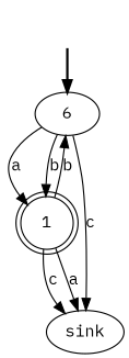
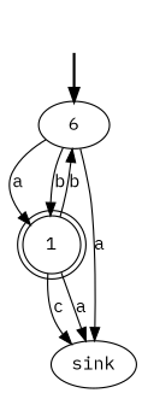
  digraph {
    fontname="IBM Plex Mono"
    node [fontname="IBM Plex Mono"]
    edge [fontname="IBM Plex Mono"]
    fake [style=invisible]
    n2 [label=6 root=true]
    1 [shape=doublecircle]
    sink
    fake -> n2 [style=bold]
    n2 -> 1 [label=a]
    n2 -> 1 [label=b]
-   n2 -> sink [label=c]
+   n2 -> sink [label=a]
    1 -> n2 [label=b]
    1 -> sink [label=c]
    1 -> sink [label=a]
  }
